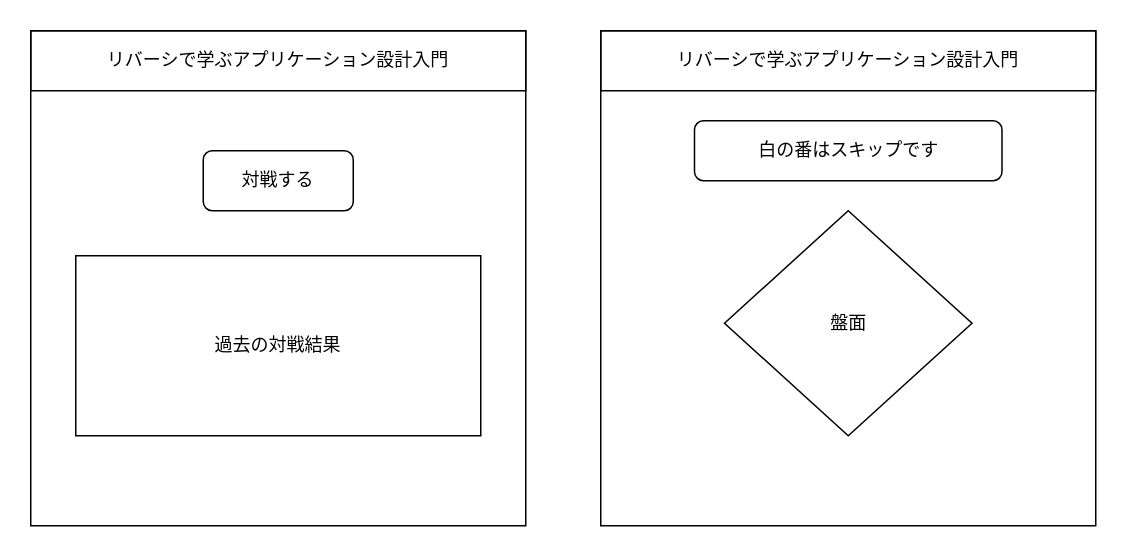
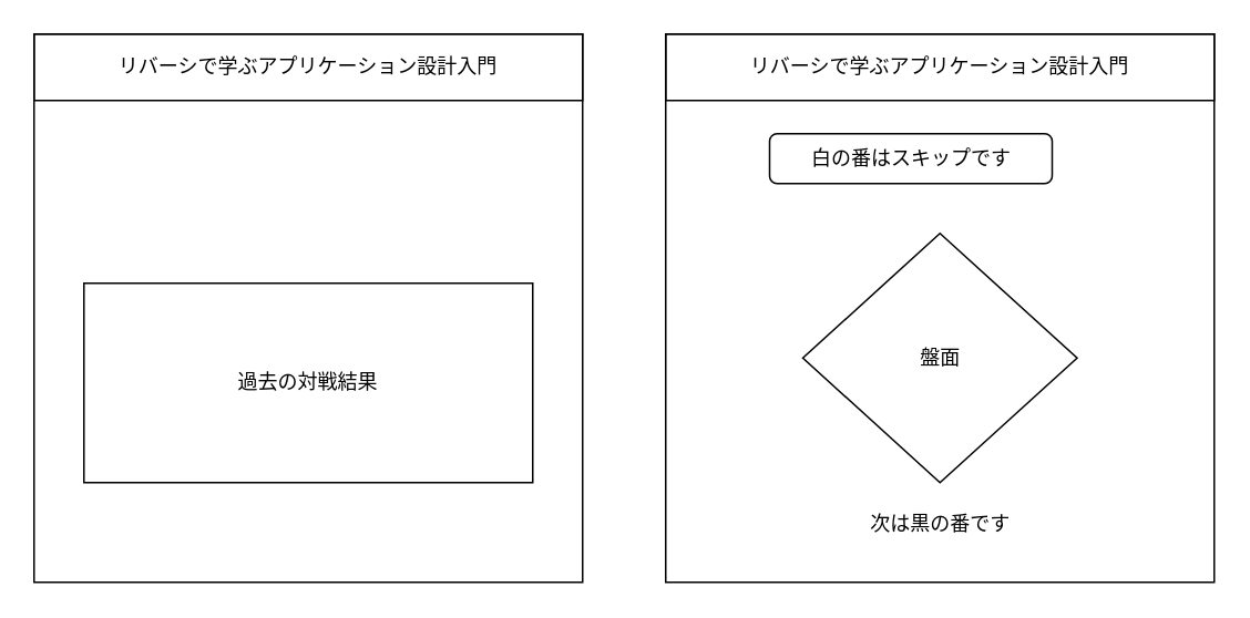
  <mxCell id="0" />
  <mxCell id="1" parent="0" />
  <mxCell id="2" value="" style="whiteSpace=wrap;html=1;aspect=fixed;fillColor=none;" vertex="1" parent="1"><mxGeometry x="20" y="20" width="330" height="330" as="geometry" /></mxCell>
  <mxCell id="3" value="リバーシで学ぶアプリケーション設計入門" style="rounded=0;whiteSpace=wrap;html=1;fillColor=none;" vertex="1" parent="1"><mxGeometry x="20" y="20" width="330" height="40" as="geometry" /></mxCell>
- <mxCell id="4" value="対戦する" style="rounded=1;whiteSpace=wrap;html=1;fillColor=none;" vertex="1" parent="1"><mxGeometry x="135" y="100" width="100" height="40" as="geometry" /></mxCell>
  <mxCell id="5" value="過去の対戦結果" style="rounded=0;whiteSpace=wrap;html=1;fillColor=none;" vertex="1" parent="1"><mxGeometry x="50" y="170" width="270" height="120" as="geometry" /></mxCell>
  <mxCell id="6" value="" style="whiteSpace=wrap;html=1;aspect=fixed;fillColor=none;" vertex="1" parent="1"><mxGeometry x="400" y="20" width="330" height="330" as="geometry" /></mxCell>
  <mxCell id="7" value="リバーシで学ぶアプリケーション設計入門" style="rounded=0;whiteSpace=wrap;html=1;fillColor=none;" vertex="1" parent="1"><mxGeometry x="400" y="20" width="330" height="40" as="geometry" /></mxCell>
- <mxCell id="8" value="白の番はスキップです" style="rounded=1;whiteSpace=wrap;html=1;fillColor=none;" vertex="1" parent="1"><mxGeometry x="462.5" y="80" width="205" height="40" as="geometry" /></mxCell>
+ <mxCell id="8" value="白の番はスキップです" style="rounded=1;whiteSpace=wrap;html=1;fillColor=none;" vertex="1" parent="1"><mxGeometry x="462.5" y="80" width="170" height="30" as="geometry" /></mxCell>
  <mxCell id="9" value="盤面" style="rhombus;whiteSpace=wrap;html=1;fillColor=none;" vertex="1" parent="1"><mxGeometry x="482.5" y="140" width="165" height="150" as="geometry" /></mxCell>
+ <mxCell id="10" value="次は黒の番です" style="text;html=1;strokeColor=none;fillColor=none;align=center;verticalAlign=middle;whiteSpace=wrap;rounded=0;" vertex="1" parent="1"><mxGeometry x="472.5" y="300" width="185" height="30" as="geometry" /></mxCell>
